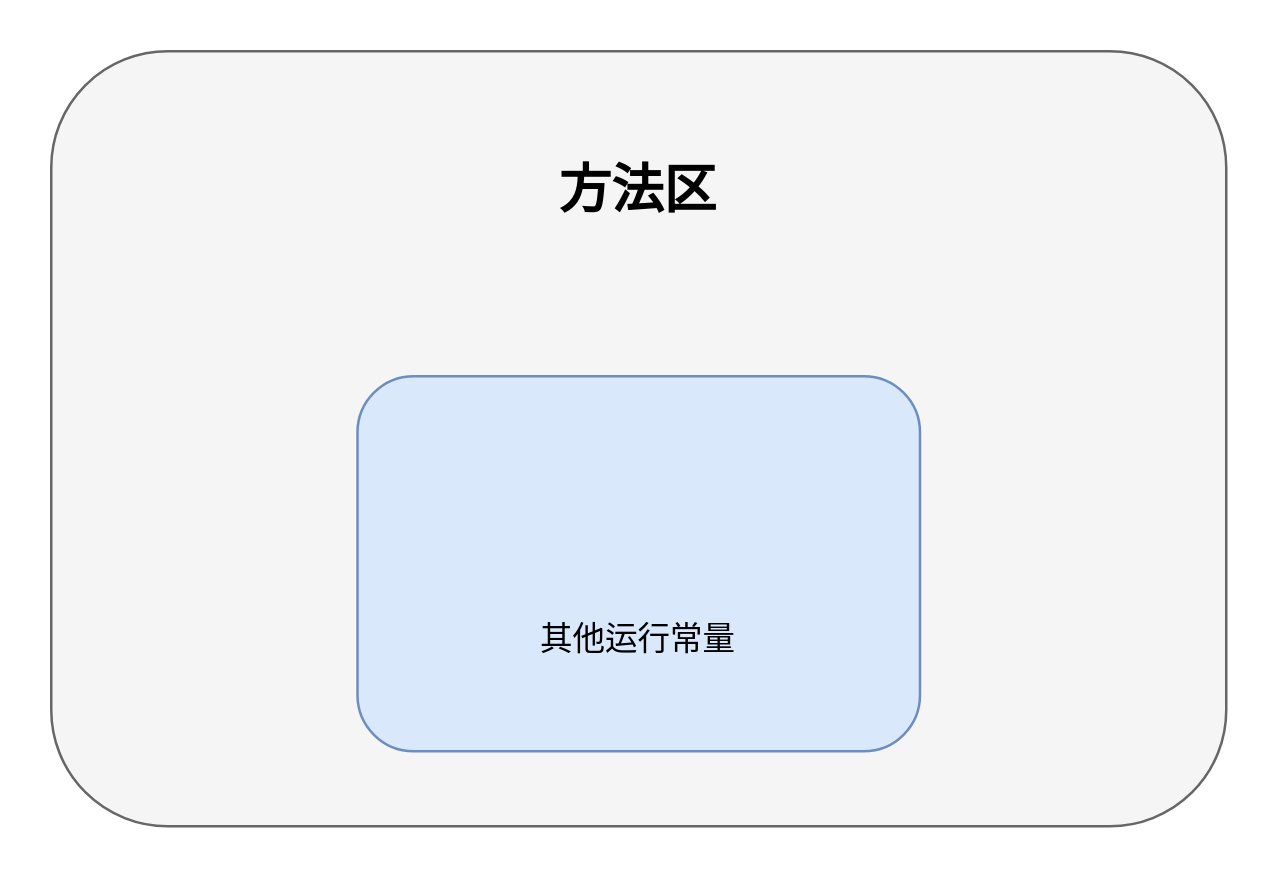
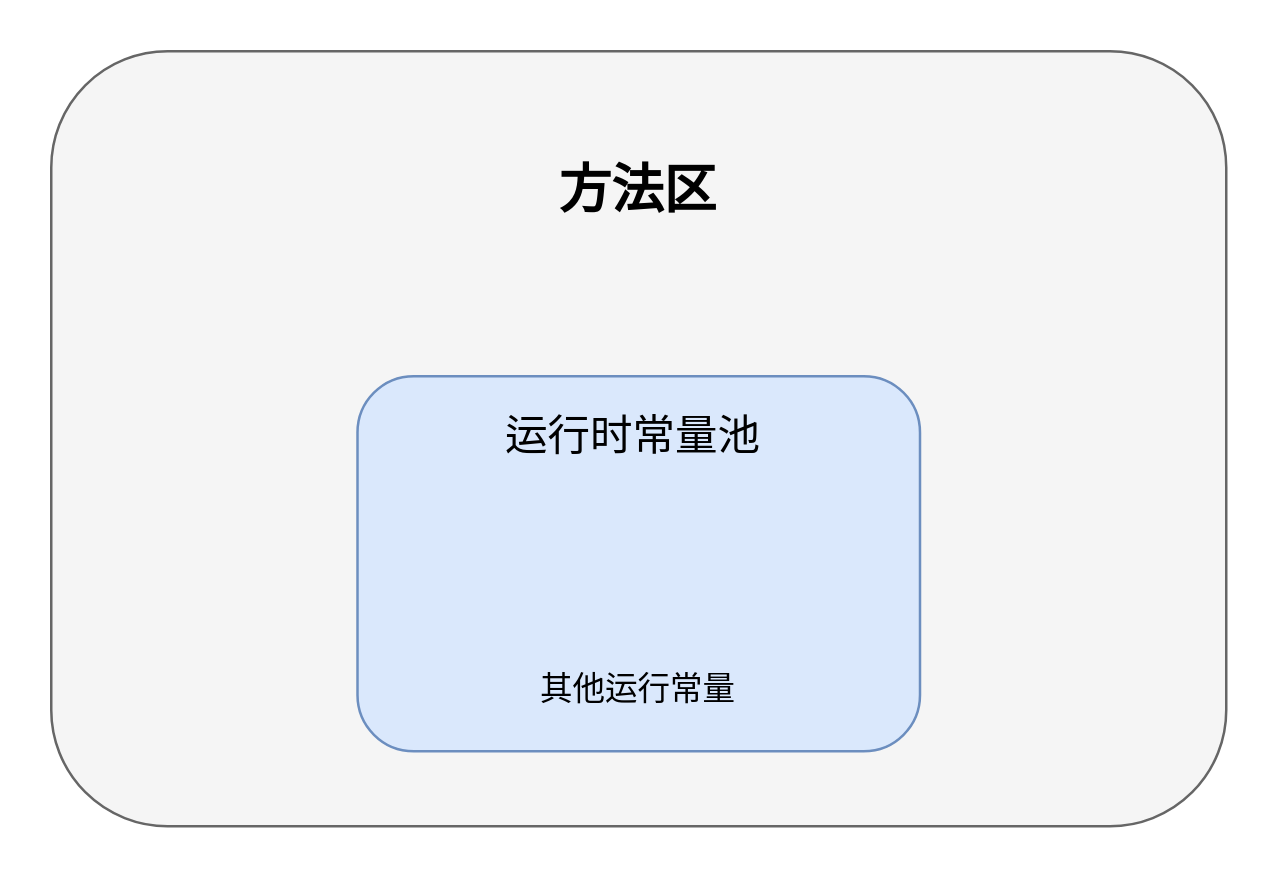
  <mxCell id="0" />
  <mxCell id="1" parent="0" />
  <mxCell id="2" value="" style="rounded=1;whiteSpace=wrap;html=1;fillColor=#f5f5f5;fontColor=#333333;strokeColor=#666666;" vertex="1" parent="1"><mxGeometry x="20" y="20" width="470" height="310" as="geometry" /></mxCell>
  <mxCell id="3" value="" style="rounded=1;whiteSpace=wrap;html=1;fillColor=#dae8fc;strokeColor=#6c8ebf;" vertex="1" parent="1"><mxGeometry x="142.5" y="150" width="225" height="150" as="geometry" /></mxCell>
  <mxCell id="4" value="方法区" style="text;html=1;strokeColor=none;fillColor=none;align=center;verticalAlign=middle;whiteSpace=wrap;rounded=0;fontSize=21;fontStyle=1" vertex="1" parent="1"><mxGeometry x="195" y="60" width="120" height="30" as="geometry" /></mxCell>
- <mxCell id="6" value="其他运行常量" style="text;html=1;strokeColor=none;fillColor=none;align=center;verticalAlign=middle;whiteSpace=wrap;rounded=0;fontSize=13;" vertex="1" parent="1"><mxGeometry x="215" y="240" width="80" height="30" as="geometry" /></mxCell>
+ <mxCell id="5" value="运行时常量池" style="text;html=1;strokeColor=none;fillColor=none;align=center;verticalAlign=middle;whiteSpace=wrap;rounded=0;fontSize=17;" vertex="1" parent="1"><mxGeometry x="187.5" y="160" width="130" height="30" as="geometry" /></mxCell>
+ <mxCell id="6" value="其他运行常量" style="text;html=1;strokeColor=none;fillColor=none;align=center;verticalAlign=middle;whiteSpace=wrap;rounded=0;fontSize=13;" vertex="1" parent="1"><mxGeometry x="215" y="260" width="80" height="30" as="geometry" /></mxCell>
